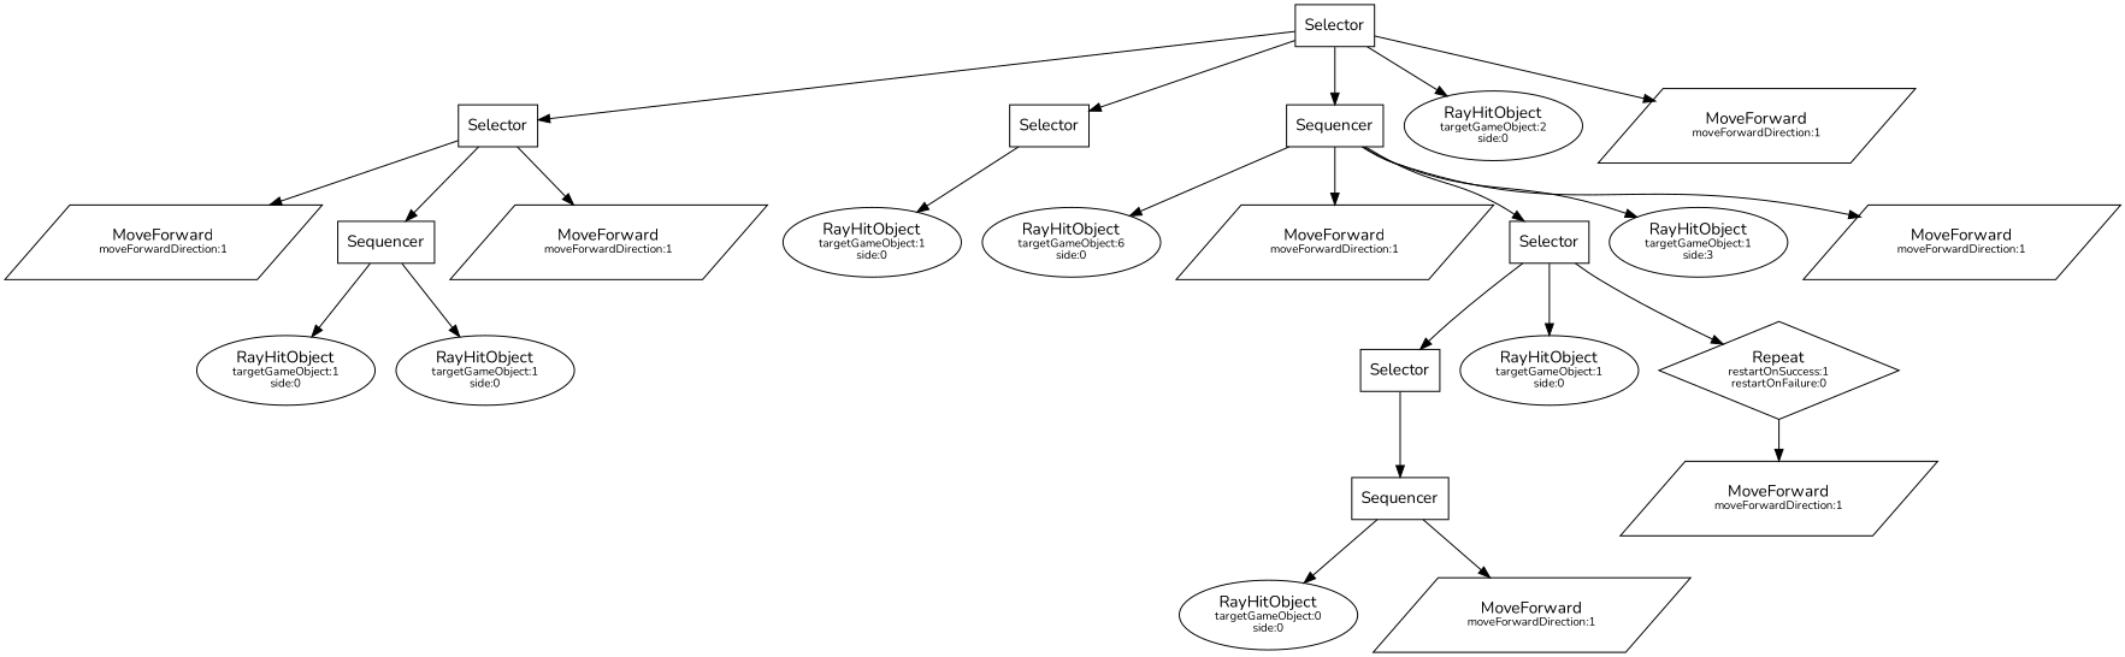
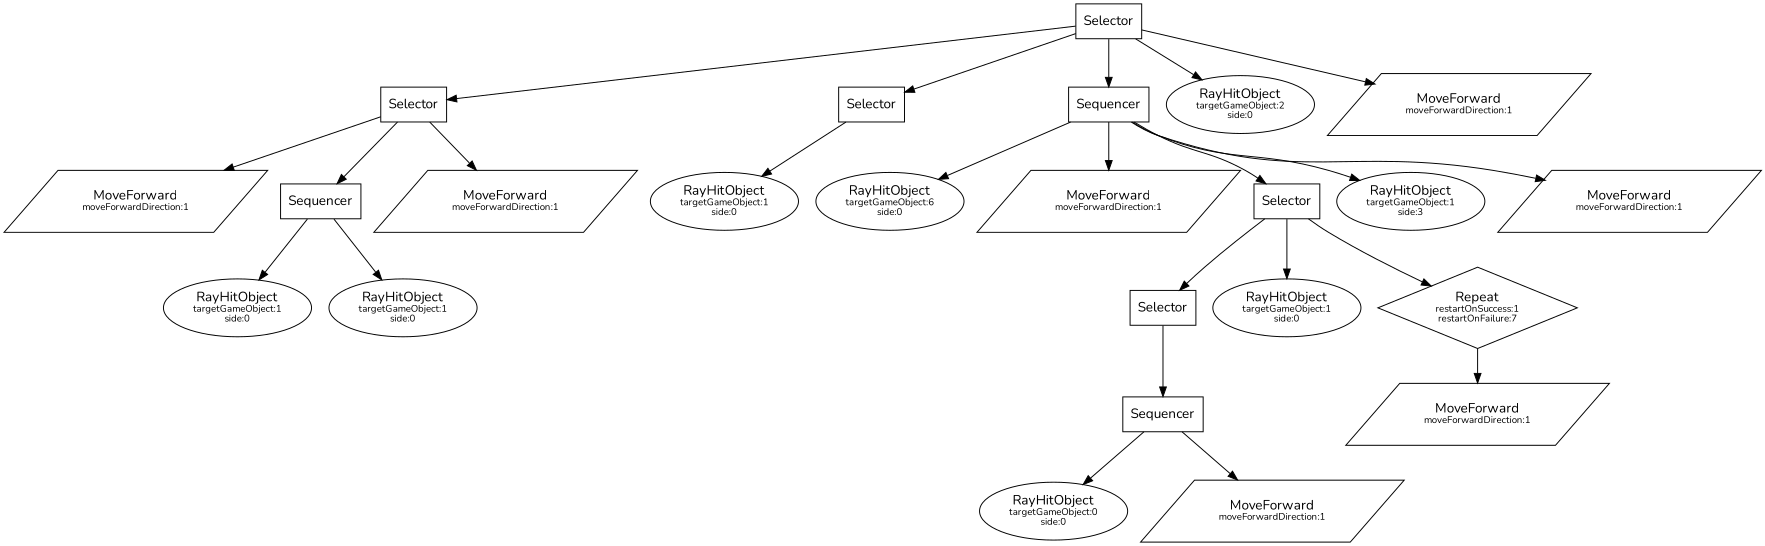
  digraph {
    fontname=Nunito
    node [shape=polygon fontname=Nunito]
    edge [fontname=Nunito]
    n1 [label=Selector]
    n2 [label=Selector]
    n3 [label=Selector]
    n4 [label=Sequencer]
    n5 [label=<RayHitObject<BR /><FONT POINT-SIZE="10">targetGameObject:2<BR />side:0<BR /></FONT>> shape=ellipse]
    n6 [label=<MoveForward<BR /><FONT POINT-SIZE="10">moveForwardDirection:1<BR /></FONT>> shape=parallelogram]
    n7 [label=<MoveForward<BR /><FONT POINT-SIZE="10">moveForwardDirection:1<BR /></FONT>> shape=parallelogram]
    n8 [label=Sequencer]
    n9 [label=<MoveForward<BR /><FONT POINT-SIZE="10">moveForwardDirection:1<BR /></FONT>> shape=parallelogram]
    n10 [label=<RayHitObject<BR /><FONT POINT-SIZE="10">targetGameObject:1<BR />side:0<BR /></FONT>> shape=ellipse]
    n11 [label=<RayHitObject<BR /><FONT POINT-SIZE="10">targetGameObject:1<BR />side:0<BR /></FONT>> shape=ellipse]
    n12 [label=<RayHitObject<BR /><FONT POINT-SIZE="10">targetGameObject:1<BR />side:0<BR /></FONT>> shape=ellipse]
    n13 [label=<RayHitObject<BR /><FONT POINT-SIZE="10">targetGameObject:6<BR />side:0<BR /></FONT>> shape=ellipse]
    n14 [label=<MoveForward<BR /><FONT POINT-SIZE="10">moveForwardDirection:1<BR /></FONT>> shape=parallelogram]
    n15 [label=Selector]
    n16 [label=<RayHitObject<BR /><FONT POINT-SIZE="10">targetGameObject:1<BR />side:3<BR /></FONT>> shape=ellipse]
    n17 [label=<MoveForward<BR /><FONT POINT-SIZE="10">moveForwardDirection:1<BR /></FONT>> shape=parallelogram]
    n18 [label=Selector]
    n19 [label=<RayHitObject<BR /><FONT POINT-SIZE="10">targetGameObject:1<BR />side:0<BR /></FONT>> shape=ellipse]
-   n20 [label=<Repeat<BR /><FONT POINT-SIZE="10">restartOnSuccess:1<BR />restartOnFailure:0<BR /></FONT>> shape=diamond]
+   n20 [label=<Repeat<BR /><FONT POINT-SIZE="10">restartOnSuccess:1<BR />restartOnFailure:7<BR /></FONT>> shape=diamond]
    n21 [label=Sequencer]
    n22 [label=<RayHitObject<BR /><FONT POINT-SIZE="10">targetGameObject:0<BR />side:0<BR /></FONT>> shape=ellipse]
    n23 [label=<MoveForward<BR /><FONT POINT-SIZE="10">moveForwardDirection:1<BR /></FONT>> shape=parallelogram]
    n24 [label=<MoveForward<BR /><FONT POINT-SIZE="10">moveForwardDirection:1<BR /></FONT>> shape=parallelogram]
    n1 -> n2
    n1 -> n3
    n1 -> n4
    n1 -> n5
    n1 -> n6
    n2 -> n7
    n2 -> n8
    n2 -> n9
    n3 -> n12
    n4 -> n13
    n4 -> n14
    n4 -> n15
    n4 -> n16
    n4 -> n17
    n8 -> n10
    n8 -> n11
    n15 -> n18
    n15 -> n19
    n15 -> n20
    n18 -> n21
    n20 -> n24
    n21 -> n22
    n21 -> n23
  }
